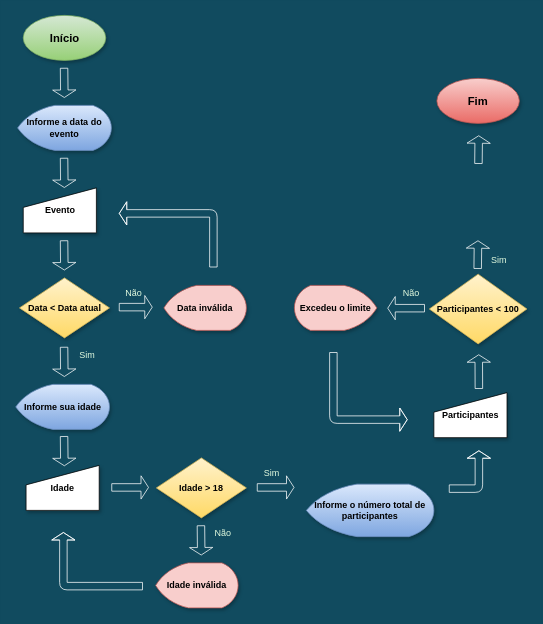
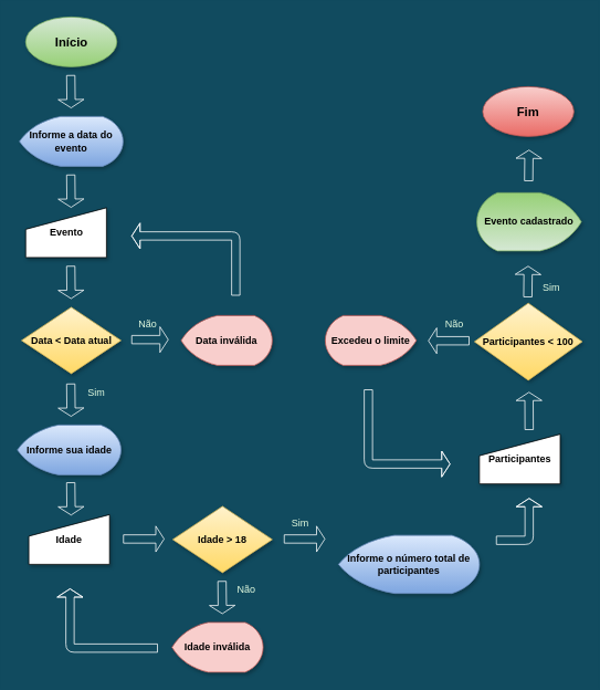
  <mxCell id="0" />
  <mxCell id="1" parent="0" />
  <mxCell id="2" value="&lt;font style=&quot;font-size: 15px;&quot;&gt;Início&lt;/font&gt;" style="ellipse;whiteSpace=wrap;html=1;fontStyle=1;fillColor=#d5e8d4;strokeColor=#82b366;gradientColor=#97d077;fontSize=15;shadow=1;" parent="1" vertex="1"><mxGeometry x="30.5" y="20" width="110" height="60" as="geometry" /></mxCell>
  <mxCell id="3" value="" style="shape=flexArrow;endArrow=classic;html=1;endSize=3;startSize=3;labelBackgroundColor=#114B5F;fontColor=#E4FDE1;strokeColor=#FFFFFF;" parent="1" edge="1"><mxGeometry width="50" height="50" relative="1" as="geometry"><mxPoint x="84.91" y="90" as="sourcePoint" /><mxPoint x="85.32" y="130" as="targetPoint" /></mxGeometry></mxCell>
  <mxCell id="4" value="Informe a data do evento" style="strokeWidth=1;html=1;shape=mxgraph.flowchart.display;whiteSpace=wrap;perimeterSpacing=0;fontStyle=1;fillColor=#dae8fc;strokeColor=#6c8ebf;gradientColor=#7ea6e0;shadow=1;" parent="1" vertex="1"><mxGeometry x="23" y="140" width="125" height="60" as="geometry" /></mxCell>
  <mxCell id="5" value="&lt;div&gt;&lt;span&gt;&lt;font style=&quot;font-size: 12px&quot;&gt;Evento&lt;/font&gt;&lt;/span&gt;&lt;/div&gt;" style="html=1;strokeWidth=1;shape=manualInput;whiteSpace=wrap;size=26;arcSize=11;align=center;fontStyle=1;shadow=1;" parent="1" vertex="1"><mxGeometry x="30.5" y="250" width="97.5" height="60" as="geometry" /></mxCell>
  <mxCell id="6" value="" style="shape=flexArrow;endArrow=classic;html=1;endSize=3;startSize=3;labelBackgroundColor=#114B5F;fontColor=#E4FDE1;strokeColor=#FFFFFF;" parent="1" edge="1"><mxGeometry width="50" height="50" relative="1" as="geometry"><mxPoint x="84.91" y="210" as="sourcePoint" /><mxPoint x="85.32" y="250" as="targetPoint" /></mxGeometry></mxCell>
  <mxCell id="7" value="" style="shape=flexArrow;endArrow=classic;html=1;endSize=3;startSize=3;labelBackgroundColor=#114B5F;fontColor=#E4FDE1;strokeColor=#FFFFFF;" parent="1" edge="1"><mxGeometry width="50" height="50" relative="1" as="geometry"><mxPoint x="158" y="409" as="sourcePoint" /><mxPoint x="203" y="409" as="targetPoint" /></mxGeometry></mxCell>
  <mxCell id="8" value="Não" style="text;html=1;strokeColor=none;fillColor=none;align=center;verticalAlign=middle;whiteSpace=wrap;fontColor=#E4FDE1;" parent="1" vertex="1"><mxGeometry x="158" y="380" width="40" height="20" as="geometry" /></mxCell>
  <mxCell id="9" value="Data &amp;lt; Data atual" style="rhombus;whiteSpace=wrap;html=1;strokeWidth=1;fontStyle=1;fillColor=#fff2cc;strokeColor=#d6b656;gradientColor=#ffd966;shadow=1;" parent="1" vertex="1"><mxGeometry x="25.5" y="370" width="120" height="80" as="geometry" /></mxCell>
  <mxCell id="10" value="" style="shape=flexArrow;endArrow=classic;html=1;endSize=3;startSize=3;labelBackgroundColor=#114B5F;fontColor=#E4FDE1;strokeColor=#FFFFFF;" parent="1" edge="1"><mxGeometry width="50" height="50" relative="1" as="geometry"><mxPoint x="84.91" y="320" as="sourcePoint" /><mxPoint x="85.32" y="360" as="targetPoint" /></mxGeometry></mxCell>
  <mxCell id="11" value="Sim" style="text;html=1;strokeColor=none;fillColor=none;align=center;verticalAlign=middle;whiteSpace=wrap;fontColor=#E4FDE1;" parent="1" vertex="1"><mxGeometry x="96" y="463" width="40" height="20" as="geometry" /></mxCell>
  <mxCell id="12" value="" style="shape=flexArrow;endArrow=classic;html=1;endSize=3;startSize=3;labelBackgroundColor=#114B5F;fontColor=#E4FDE1;strokeColor=#FFFFFF;" parent="1" edge="1"><mxGeometry width="50" height="50" relative="1" as="geometry"><mxPoint x="84.91" y="462" as="sourcePoint" /><mxPoint x="85.32" y="502" as="targetPoint" /></mxGeometry></mxCell>
  <mxCell id="13" value="Data inválida" style="strokeWidth=1;html=1;shape=mxgraph.flowchart.display;whiteSpace=wrap;perimeterSpacing=0;fontStyle=1;fillColor=#f8cecc;strokeColor=#b85450;shadow=1;" parent="1" vertex="1"><mxGeometry x="218" y="380" width="110" height="60" as="geometry" /></mxCell>
  <mxCell id="14" value="Informe sua idade" style="strokeWidth=1;html=1;shape=mxgraph.flowchart.display;whiteSpace=wrap;perimeterSpacing=0;fontStyle=1;fillColor=#dae8fc;strokeColor=#6c8ebf;gradientColor=#7ea6e0;shadow=1;" parent="1" vertex="1"><mxGeometry x="20.5" y="512" width="125" height="60" as="geometry" /></mxCell>
  <mxCell id="15" value="" style="shape=flexArrow;endArrow=classic;html=1;endSize=3;startSize=3;labelBackgroundColor=#114B5F;fontColor=#E4FDE1;strokeColor=#FFFFFF;" parent="1" edge="1"><mxGeometry width="50" height="50" relative="1" as="geometry"><mxPoint x="84.91" y="581" as="sourcePoint" /><mxPoint x="85.32" y="621" as="targetPoint" /></mxGeometry></mxCell>
  <mxCell id="16" value="&lt;div&gt;&lt;span&gt;&lt;font style=&quot;font-size: 12px&quot;&gt;Idade&lt;/font&gt;&lt;/span&gt;&lt;/div&gt;" style="html=1;strokeWidth=1;shape=manualInput;whiteSpace=wrap;size=26;arcSize=11;align=center;fontStyle=1;shadow=1;" parent="1" vertex="1"><mxGeometry x="34.25" y="620" width="97.5" height="60" as="geometry" /></mxCell>
  <mxCell id="17" value="Idade &amp;gt; 18" style="rhombus;whiteSpace=wrap;html=1;strokeWidth=1;fontStyle=1;fillColor=#fff2cc;strokeColor=#d6b656;gradientColor=#ffd966;shadow=1;" parent="1" vertex="1"><mxGeometry x="208" y="610" width="120" height="80" as="geometry" /></mxCell>
  <mxCell id="18" value="" style="shape=flexArrow;endArrow=classic;html=1;endSize=3;startSize=3;labelBackgroundColor=#114B5F;fontColor=#E4FDE1;strokeColor=#FFFFFF;" parent="1" edge="1"><mxGeometry width="50" height="50" relative="1" as="geometry"><mxPoint x="148" y="649.41" as="sourcePoint" /><mxPoint x="198" y="649.41" as="targetPoint" /></mxGeometry></mxCell>
  <mxCell id="19" value="" style="shape=flexArrow;endArrow=classic;html=1;endSize=3;startSize=3;labelBackgroundColor=#114B5F;fontColor=#E4FDE1;strokeColor=#FFFFFF;" parent="1" edge="1"><mxGeometry width="50" height="50" relative="1" as="geometry"><mxPoint x="342" y="649.41" as="sourcePoint" /><mxPoint x="392" y="649.41" as="targetPoint" /></mxGeometry></mxCell>
  <mxCell id="20" value="Sim" style="text;html=1;strokeColor=none;fillColor=none;align=center;verticalAlign=middle;whiteSpace=wrap;fontColor=#E4FDE1;" parent="1" vertex="1"><mxGeometry x="342" y="620" width="40" height="20" as="geometry" /></mxCell>
  <mxCell id="21" value="" style="shape=flexArrow;endArrow=classic;html=1;endSize=3;startSize=3;labelBackgroundColor=#114B5F;fontColor=#E4FDE1;strokeColor=#FFFFFF;" parent="1" edge="1"><mxGeometry width="50" height="50" relative="1" as="geometry"><mxPoint x="267.41" y="700" as="sourcePoint" /><mxPoint x="267.82" y="740" as="targetPoint" /></mxGeometry></mxCell>
  <mxCell id="22" value="Não" style="text;html=1;strokeColor=none;fillColor=none;align=center;verticalAlign=middle;whiteSpace=wrap;fontColor=#E4FDE1;" parent="1" vertex="1"><mxGeometry x="277" y="701" width="40" height="20" as="geometry" /></mxCell>
  <mxCell id="23" value="Idade inválida" style="strokeWidth=1;html=1;shape=mxgraph.flowchart.display;whiteSpace=wrap;perimeterSpacing=0;fontStyle=1;fillColor=#f8cecc;strokeColor=#b85450;shadow=1;" parent="1" vertex="1"><mxGeometry x="207" y="750" width="110" height="60" as="geometry" /></mxCell>
  <mxCell id="24" value="Informe o número total de participantes" style="strokeWidth=1;html=1;shape=mxgraph.flowchart.display;whiteSpace=wrap;perimeterSpacing=0;fontStyle=1;fillColor=#dae8fc;strokeColor=#6c8ebf;gradientColor=#7ea6e0;shadow=1;" parent="1" vertex="1"><mxGeometry x="408" y="645" width="170" height="70" as="geometry" /></mxCell>
  <mxCell id="25" value="" style="shape=flexArrow;endArrow=classic;html=1;endSize=3;startSize=3;labelBackgroundColor=#114B5F;fontColor=#E4FDE1;strokeColor=#FFFFFF;" parent="1" edge="1"><mxGeometry width="50" height="50" relative="1" as="geometry"><mxPoint x="598" y="651" as="sourcePoint" /><mxPoint x="638" y="600" as="targetPoint" /><Array as="points"><mxPoint x="638" y="651" /></Array></mxGeometry></mxCell>
  <mxCell id="26" value="&lt;div&gt;&lt;span&gt;&lt;font style=&quot;font-size: 12px&quot;&gt;Participantes&lt;/font&gt;&lt;/span&gt;&lt;/div&gt;" style="html=1;strokeWidth=1;shape=manualInput;whiteSpace=wrap;size=26;arcSize=11;align=center;fontStyle=1;shadow=1;" parent="1" vertex="1"><mxGeometry x="578" y="523" width="97.5" height="60" as="geometry" /></mxCell>
  <mxCell id="27" value="Participantes &amp;lt; 100" style="rhombus;whiteSpace=wrap;html=1;strokeWidth=1;fontStyle=1;fillColor=#fff2cc;strokeColor=#d6b656;gradientColor=#ffd966;shadow=1;" parent="1" vertex="1"><mxGeometry x="572" y="365" width="130" height="93" as="geometry" /></mxCell>
  <mxCell id="28" value="" style="shape=flexArrow;endArrow=classic;html=1;endSize=3;startSize=3;labelBackgroundColor=#114B5F;fontColor=#E4FDE1;strokeColor=#FFFFFF;" parent="1" edge="1"><mxGeometry width="50" height="50" relative="1" as="geometry"><mxPoint x="638" y="518" as="sourcePoint" /><mxPoint x="637.82" y="472" as="targetPoint" /></mxGeometry></mxCell>
  <mxCell id="29" value="" style="shape=flexArrow;endArrow=classic;html=1;endSize=3;startSize=3;labelBackgroundColor=#114B5F;fontColor=#E4FDE1;strokeColor=#FFFFFF;" parent="1" edge="1"><mxGeometry width="50" height="50" relative="1" as="geometry"><mxPoint x="636.41" y="358" as="sourcePoint" /><mxPoint x="636.82" y="320" as="targetPoint" /></mxGeometry></mxCell>
  <mxCell id="30" value="Sim" style="text;html=1;strokeColor=none;fillColor=none;align=center;verticalAlign=middle;whiteSpace=wrap;fontColor=#E4FDE1;" parent="1" vertex="1"><mxGeometry x="645" y="336" width="40" height="20" as="geometry" /></mxCell>
  <mxCell id="31" value="" style="shape=flexArrow;endArrow=classic;html=1;endSize=3;startSize=3;labelBackgroundColor=#114B5F;fontColor=#E4FDE1;strokeColor=#FFFFFF;" parent="1" edge="1"><mxGeometry width="50" height="50" relative="1" as="geometry"><mxPoint x="566" y="410.41" as="sourcePoint" /><mxPoint x="516" y="410.41" as="targetPoint" /></mxGeometry></mxCell>
  <mxCell id="32" value="Excedeu o limite" style="strokeWidth=1;html=1;shape=mxgraph.flowchart.display;whiteSpace=wrap;perimeterSpacing=0;direction=west;fontStyle=1;fillColor=#f8cecc;strokeColor=#b85450;shadow=1;" parent="1" vertex="1"><mxGeometry x="392" y="380" width="110" height="60" as="geometry" /></mxCell>
  <mxCell id="33" value="Não" style="text;html=1;strokeColor=none;fillColor=none;align=center;verticalAlign=middle;whiteSpace=wrap;fontColor=#E4FDE1;" parent="1" vertex="1"><mxGeometry x="528" y="380" width="40" height="20" as="geometry" /></mxCell>
+ <mxCell id="34" value="Evento cadastrado" style="strokeWidth=1;html=1;shape=mxgraph.flowchart.display;whiteSpace=wrap;perimeterSpacing=0;direction=west;fontStyle=1;gradientColor=#97d077;fillColor=#d5e8d4;strokeColor=#82b366;shadow=1;" parent="1" vertex="1"><mxGeometry x="575" y="232" width="126" height="70" as="geometry" /></mxCell>
  <mxCell id="35" value="&lt;font style=&quot;font-size: 15px;&quot;&gt;Fim&lt;/font&gt;" style="ellipse;whiteSpace=wrap;html=1;fontStyle=1;fillColor=#f8cecc;strokeColor=#b85450;gradientColor=#ea6b66;fontSize=15;shadow=1;" parent="1" vertex="1"><mxGeometry x="582" y="104" width="110" height="60" as="geometry" /></mxCell>
  <mxCell id="36" value="" style="shape=flexArrow;endArrow=classic;html=1;endSize=3;startSize=3;labelBackgroundColor=#114B5F;fontColor=#E4FDE1;strokeColor=#FFFFFF;" parent="1" edge="1"><mxGeometry width="50" height="50" relative="1" as="geometry"><mxPoint x="637.41" y="218" as="sourcePoint" /><mxPoint x="637.82" y="180" as="targetPoint" /></mxGeometry></mxCell>
  <mxCell id="37" value="" style="shape=flexArrow;endArrow=classic;html=1;endSize=3;startSize=3;labelBackgroundColor=#114B5F;fontColor=#E4FDE1;strokeColor=#FFFFFF;" edge="1" parent="1"><mxGeometry width="50" height="50" relative="1" as="geometry"><mxPoint x="284" y="356" as="sourcePoint" /><mxPoint x="158" y="284" as="targetPoint" /><Array as="points"><mxPoint x="284" y="284" /></Array></mxGeometry></mxCell>
  <mxCell id="38" value="" style="shape=flexArrow;endArrow=classic;html=1;endSize=3;startSize=3;labelBackgroundColor=#114B5F;fontColor=#E4FDE1;strokeColor=#FFFFFF;" edge="1" parent="1"><mxGeometry width="50" height="50" relative="1" as="geometry"><mxPoint x="444" y="469" as="sourcePoint" /><mxPoint x="543" y="559" as="targetPoint" /><Array as="points"><mxPoint x="444" y="559" /></Array></mxGeometry></mxCell>
  <mxCell id="39" value="" style="shape=flexArrow;endArrow=classic;html=1;endSize=3;startSize=3;labelBackgroundColor=#114B5F;fontColor=#E4FDE1;strokeColor=#FFFFFF;" edge="1" parent="1"><mxGeometry width="50" height="50" relative="1" as="geometry"><mxPoint x="190" y="781" as="sourcePoint" /><mxPoint x="84" y="709" as="targetPoint" /><Array as="points"><mxPoint x="84" y="781" /></Array></mxGeometry></mxCell>
